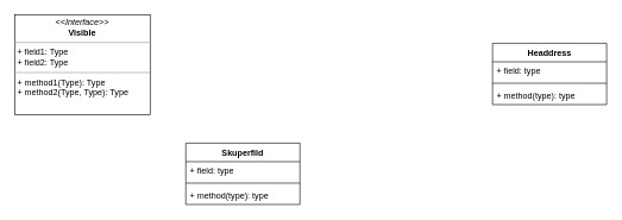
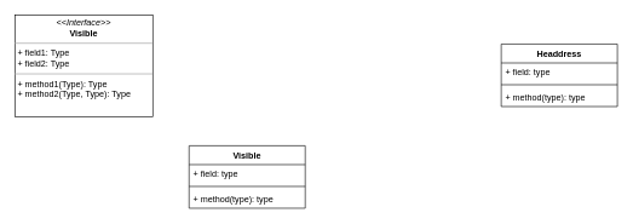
  <mxCell id="0" />
  <mxCell id="1" parent="0" />
- <mxCell id="2" value="Skuperfild" style="swimlane;fontStyle=1;align=center;verticalAlign=top;childLayout=stackLayout;horizontal=1;startSize=26;horizontalStack=0;resizeParent=1;resizeParentMax=0;resizeLast=0;collapsible=1;marginBottom=0;" vertex="1" parent="1"><mxGeometry x="260" y="200" width="160" height="86" as="geometry" /></mxCell>
+ <mxCell id="2" value="Visible" style="swimlane;fontStyle=1;align=center;verticalAlign=top;childLayout=stackLayout;horizontal=1;startSize=26;horizontalStack=0;resizeParent=1;resizeParentMax=0;resizeLast=0;collapsible=1;marginBottom=0;" vertex="1" parent="1"><mxGeometry x="260" y="200" width="160" height="86" as="geometry" /></mxCell>
  <mxCell id="3" value="+ field: type" style="text;strokeColor=none;fillColor=none;align=left;verticalAlign=top;spacingLeft=4;spacingRight=4;overflow=hidden;rotatable=0;points=[[0,0.5],[1,0.5]];portConstraint=eastwest;" vertex="1" parent="2"><mxGeometry y="26" width="160" height="26" as="geometry" /></mxCell>
  <mxCell id="4" value="" style="line;strokeWidth=1;fillColor=none;align=left;verticalAlign=middle;spacingTop=-1;spacingLeft=3;spacingRight=3;rotatable=0;labelPosition=right;points=[];portConstraint=eastwest;strokeColor=inherit;" vertex="1" parent="2"><mxGeometry y="52" width="160" height="8" as="geometry" /></mxCell>
  <mxCell id="5" value="+ method(type): type" style="text;strokeColor=none;fillColor=none;align=left;verticalAlign=top;spacingLeft=4;spacingRight=4;overflow=hidden;rotatable=0;points=[[0,0.5],[1,0.5]];portConstraint=eastwest;" vertex="1" parent="2"><mxGeometry y="60" width="160" height="26" as="geometry" /></mxCell>
  <mxCell id="6" value="&lt;p style=&quot;margin:0px;margin-top:4px;text-align:center;&quot;&gt;&lt;i&gt;&amp;lt;&amp;lt;Interface&amp;gt;&amp;gt;&lt;/i&gt;&lt;br&gt;&lt;b&gt;Visible&lt;/b&gt;&lt;/p&gt;&lt;hr size=&quot;1&quot;&gt;&lt;p style=&quot;margin:0px;margin-left:4px;&quot;&gt;+ field1: Type&lt;br&gt;+ field2: Type&lt;/p&gt;&lt;hr size=&quot;1&quot;&gt;&lt;p style=&quot;margin:0px;margin-left:4px;&quot;&gt;+ method1(Type): Type&lt;br&gt;+ method2(Type, Type): Type&lt;/p&gt;" style="verticalAlign=top;align=left;overflow=fill;fontSize=12;fontFamily=Helvetica;html=1;" vertex="1" parent="1"><mxGeometry x="20" y="20" width="190" height="140" as="geometry" /></mxCell>
  <mxCell id="7" value="Headdress" style="swimlane;fontStyle=1;align=center;verticalAlign=top;childLayout=stackLayout;horizontal=1;startSize=26;horizontalStack=0;resizeParent=1;resizeParentMax=0;resizeLast=0;collapsible=1;marginBottom=0;" vertex="1" parent="1"><mxGeometry x="690" y="60" width="160" height="86" as="geometry" /></mxCell>
  <mxCell id="8" value="+ field: type" style="text;strokeColor=none;fillColor=none;align=left;verticalAlign=top;spacingLeft=4;spacingRight=4;overflow=hidden;rotatable=0;points=[[0,0.5],[1,0.5]];portConstraint=eastwest;" vertex="1" parent="7"><mxGeometry y="26" width="160" height="26" as="geometry" /></mxCell>
  <mxCell id="9" value="" style="line;strokeWidth=1;fillColor=none;align=left;verticalAlign=middle;spacingTop=-1;spacingLeft=3;spacingRight=3;rotatable=0;labelPosition=right;points=[];portConstraint=eastwest;strokeColor=inherit;" vertex="1" parent="7"><mxGeometry y="52" width="160" height="8" as="geometry" /></mxCell>
  <mxCell id="10" value="+ method(type): type" style="text;strokeColor=none;fillColor=none;align=left;verticalAlign=top;spacingLeft=4;spacingRight=4;overflow=hidden;rotatable=0;points=[[0,0.5],[1,0.5]];portConstraint=eastwest;" vertex="1" parent="7"><mxGeometry y="60" width="160" height="26" as="geometry" /></mxCell>
